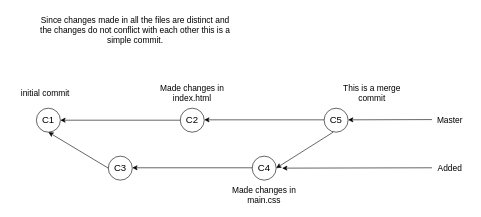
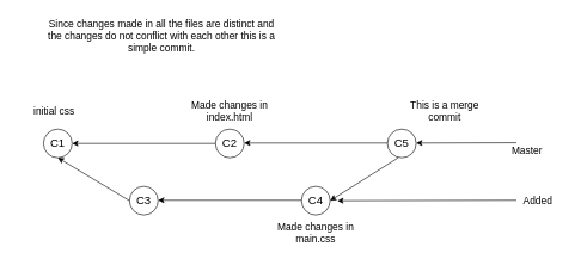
  <mxCell id="0" />
  <mxCell id="1" parent="0" />
  <mxCell id="2" value="Since changes made in all the files are distinct and the changes do not conflict with each other this is a simple commit." style="text;html=1;strokeColor=none;fillColor=none;align=center;verticalAlign=middle;whiteSpace=wrap;rounded=0;fontSize=14;" vertex="1" parent="1"><mxGeometry x="60" y="20" width="330" height="60" as="geometry" /></mxCell>
  <mxCell id="3" value="" style="group" vertex="1" connectable="0" parent="1"><mxGeometry x="20" y="140" width="760" height="200" as="geometry" /></mxCell>
  <mxCell id="4" value="" style="ellipse;whiteSpace=wrap;html=1;aspect=fixed;" vertex="1" parent="3"><mxGeometry x="40" y="40" width="40" height="40" as="geometry" /></mxCell>
  <mxCell id="5" value="" style="ellipse;whiteSpace=wrap;html=1;aspect=fixed;" vertex="1" parent="3"><mxGeometry x="400" y="120" width="40" height="40" as="geometry" /></mxCell>
  <mxCell id="6" value="" style="ellipse;whiteSpace=wrap;html=1;aspect=fixed;" vertex="1" parent="3"><mxGeometry x="160" y="120" width="40" height="40" as="geometry" /></mxCell>
  <mxCell id="7" value="" style="ellipse;whiteSpace=wrap;html=1;aspect=fixed;" vertex="1" parent="3"><mxGeometry x="520" y="40" width="40" height="40" as="geometry" /></mxCell>
  <mxCell id="8" value="" style="ellipse;whiteSpace=wrap;html=1;aspect=fixed;" vertex="1" parent="3"><mxGeometry x="280" y="40" width="40" height="40" as="geometry" /></mxCell>
  <mxCell id="9" value="" style="endArrow=classic;html=1;exitX=0;exitY=0.5;exitDx=0;exitDy=0;entryX=1;entryY=0.5;entryDx=0;entryDy=0;" edge="1" parent="3" source="8" target="4"><mxGeometry width="50" height="50" relative="1" as="geometry"><mxPoint x="100" y="100" as="sourcePoint" /><mxPoint x="150" y="50" as="targetPoint" /></mxGeometry></mxCell>
  <mxCell id="10" value="" style="endArrow=classic;html=1;exitX=0;exitY=0.5;exitDx=0;exitDy=0;entryX=1;entryY=0.5;entryDx=0;entryDy=0;" edge="1" parent="3"><mxGeometry width="50" height="50" relative="1" as="geometry"><mxPoint x="520" y="59.41" as="sourcePoint" /><mxPoint x="320" y="59.41" as="targetPoint" /></mxGeometry></mxCell>
  <mxCell id="11" value="" style="endArrow=classic;html=1;exitX=0;exitY=0.5;exitDx=0;exitDy=0;entryX=1;entryY=0.5;entryDx=0;entryDy=0;" edge="1" parent="3"><mxGeometry width="50" height="50" relative="1" as="geometry"><mxPoint x="400" y="139.41" as="sourcePoint" /><mxPoint x="200" y="139.41" as="targetPoint" /></mxGeometry></mxCell>
  <mxCell id="12" value="" style="endArrow=classic;html=1;exitX=0;exitY=0.5;exitDx=0;exitDy=0;entryX=1;entryY=0.5;entryDx=0;entryDy=0;" edge="1" parent="3" source="6"><mxGeometry width="50" height="50" relative="1" as="geometry"><mxPoint x="260" y="80" as="sourcePoint" /><mxPoint x="60" y="80" as="targetPoint" /></mxGeometry></mxCell>
  <mxCell id="13" value="" style="endArrow=classic;html=1;entryX=1;entryY=0.5;entryDx=0;entryDy=0;" edge="1" parent="3" target="5"><mxGeometry width="50" height="50" relative="1" as="geometry"><mxPoint x="535" y="80" as="sourcePoint" /><mxPoint x="385" y="80" as="targetPoint" /></mxGeometry></mxCell>
  <mxCell id="14" value="&lt;font size=&quot;3&quot;&gt;C1&lt;/font&gt;" style="text;html=1;strokeColor=none;fillColor=none;align=center;verticalAlign=middle;whiteSpace=wrap;rounded=0;" vertex="1" parent="3"><mxGeometry x="30" y="45" width="60" height="30" as="geometry" /></mxCell>
  <mxCell id="15" value="&lt;font size=&quot;3&quot;&gt;C5&lt;/font&gt;" style="text;html=1;strokeColor=none;fillColor=none;align=center;verticalAlign=middle;whiteSpace=wrap;rounded=0;" vertex="1" parent="3"><mxGeometry x="510" y="45" width="60" height="30" as="geometry" /></mxCell>
  <mxCell id="16" value="&lt;font size=&quot;3&quot;&gt;C4&lt;/font&gt;" style="text;html=1;strokeColor=none;fillColor=none;align=center;verticalAlign=middle;whiteSpace=wrap;rounded=0;" vertex="1" parent="3"><mxGeometry x="390" y="125" width="60" height="30" as="geometry" /></mxCell>
  <mxCell id="17" value="&lt;font size=&quot;3&quot;&gt;C3&lt;/font&gt;" style="text;html=1;strokeColor=none;fillColor=none;align=center;verticalAlign=middle;whiteSpace=wrap;rounded=0;" vertex="1" parent="3"><mxGeometry x="150" y="125" width="60" height="30" as="geometry" /></mxCell>
  <mxCell id="18" value="&lt;font size=&quot;3&quot;&gt;C2&lt;/font&gt;" style="text;html=1;strokeColor=none;fillColor=none;align=center;verticalAlign=middle;whiteSpace=wrap;rounded=0;" vertex="1" parent="3"><mxGeometry x="270" y="45" width="60" height="30" as="geometry" /></mxCell>
- <mxCell id="19" value="Master" style="text;html=1;strokeColor=none;fillColor=none;align=center;verticalAlign=middle;whiteSpace=wrap;rounded=0;fontSize=14;" vertex="1" parent="3"><mxGeometry x="700" y="45" width="60" height="30" as="geometry" /></mxCell>
+ <mxCell id="19" value="Master" style="text;html=1;strokeColor=none;fillColor=none;align=center;verticalAlign=middle;whiteSpace=wrap;rounded=0;fontSize=14;" vertex="1" parent="3"><mxGeometry x="685" y="55" width="60" height="30" as="geometry" /></mxCell>
  <mxCell id="20" value="" style="endArrow=classic;html=1;exitX=0;exitY=0.5;exitDx=0;exitDy=0;entryX=1;entryY=0.5;entryDx=0;entryDy=0;" edge="1" parent="3" target="16"><mxGeometry width="50" height="50" relative="1" as="geometry"><mxPoint x="700" y="139.41" as="sourcePoint" /><mxPoint x="500" y="139.41" as="targetPoint" /></mxGeometry></mxCell>
  <mxCell id="21" value="" style="endArrow=classic;html=1;entryX=1;entryY=0.5;entryDx=0;entryDy=0;" edge="1" parent="3"><mxGeometry width="50" height="50" relative="1" as="geometry"><mxPoint x="700" y="59" as="sourcePoint" /><mxPoint x="560" y="59.41" as="targetPoint" /></mxGeometry></mxCell>
  <mxCell id="22" value="Added" style="text;html=1;strokeColor=none;fillColor=none;align=center;verticalAlign=middle;whiteSpace=wrap;rounded=0;fontSize=14;" vertex="1" parent="3"><mxGeometry x="700" y="125" width="60" height="30" as="geometry" /></mxCell>
  <mxCell id="23" value="Made changes in index.html" style="text;html=1;strokeColor=none;fillColor=none;align=center;verticalAlign=middle;whiteSpace=wrap;rounded=0;fontSize=14;" vertex="1" parent="3"><mxGeometry x="245" width="110" height="30" as="geometry" /></mxCell>
  <mxCell id="24" value="This is a merge commit" style="text;html=1;strokeColor=none;fillColor=none;align=center;verticalAlign=middle;whiteSpace=wrap;rounded=0;fontSize=14;" vertex="1" parent="3"><mxGeometry x="550" width="100" height="30" as="geometry" /></mxCell>
  <mxCell id="25" value="Made changes in main.css" style="text;html=1;strokeColor=none;fillColor=none;align=center;verticalAlign=middle;whiteSpace=wrap;rounded=0;fontSize=14;" vertex="1" parent="3"><mxGeometry x="360" y="170" width="120" height="30" as="geometry" /></mxCell>
- <mxCell id="26" value="initial commit" style="text;html=1;strokeColor=none;fillColor=none;align=center;verticalAlign=middle;whiteSpace=wrap;rounded=0;fontSize=14;" vertex="1" parent="3"><mxGeometry width="110" height="30" as="geometry" /></mxCell>
+ <mxCell id="26" value="initial css" style="text;html=1;strokeColor=none;fillColor=none;align=center;verticalAlign=middle;whiteSpace=wrap;rounded=0;fontSize=14;" vertex="1" parent="3"><mxGeometry width="110" height="30" as="geometry" /></mxCell>
